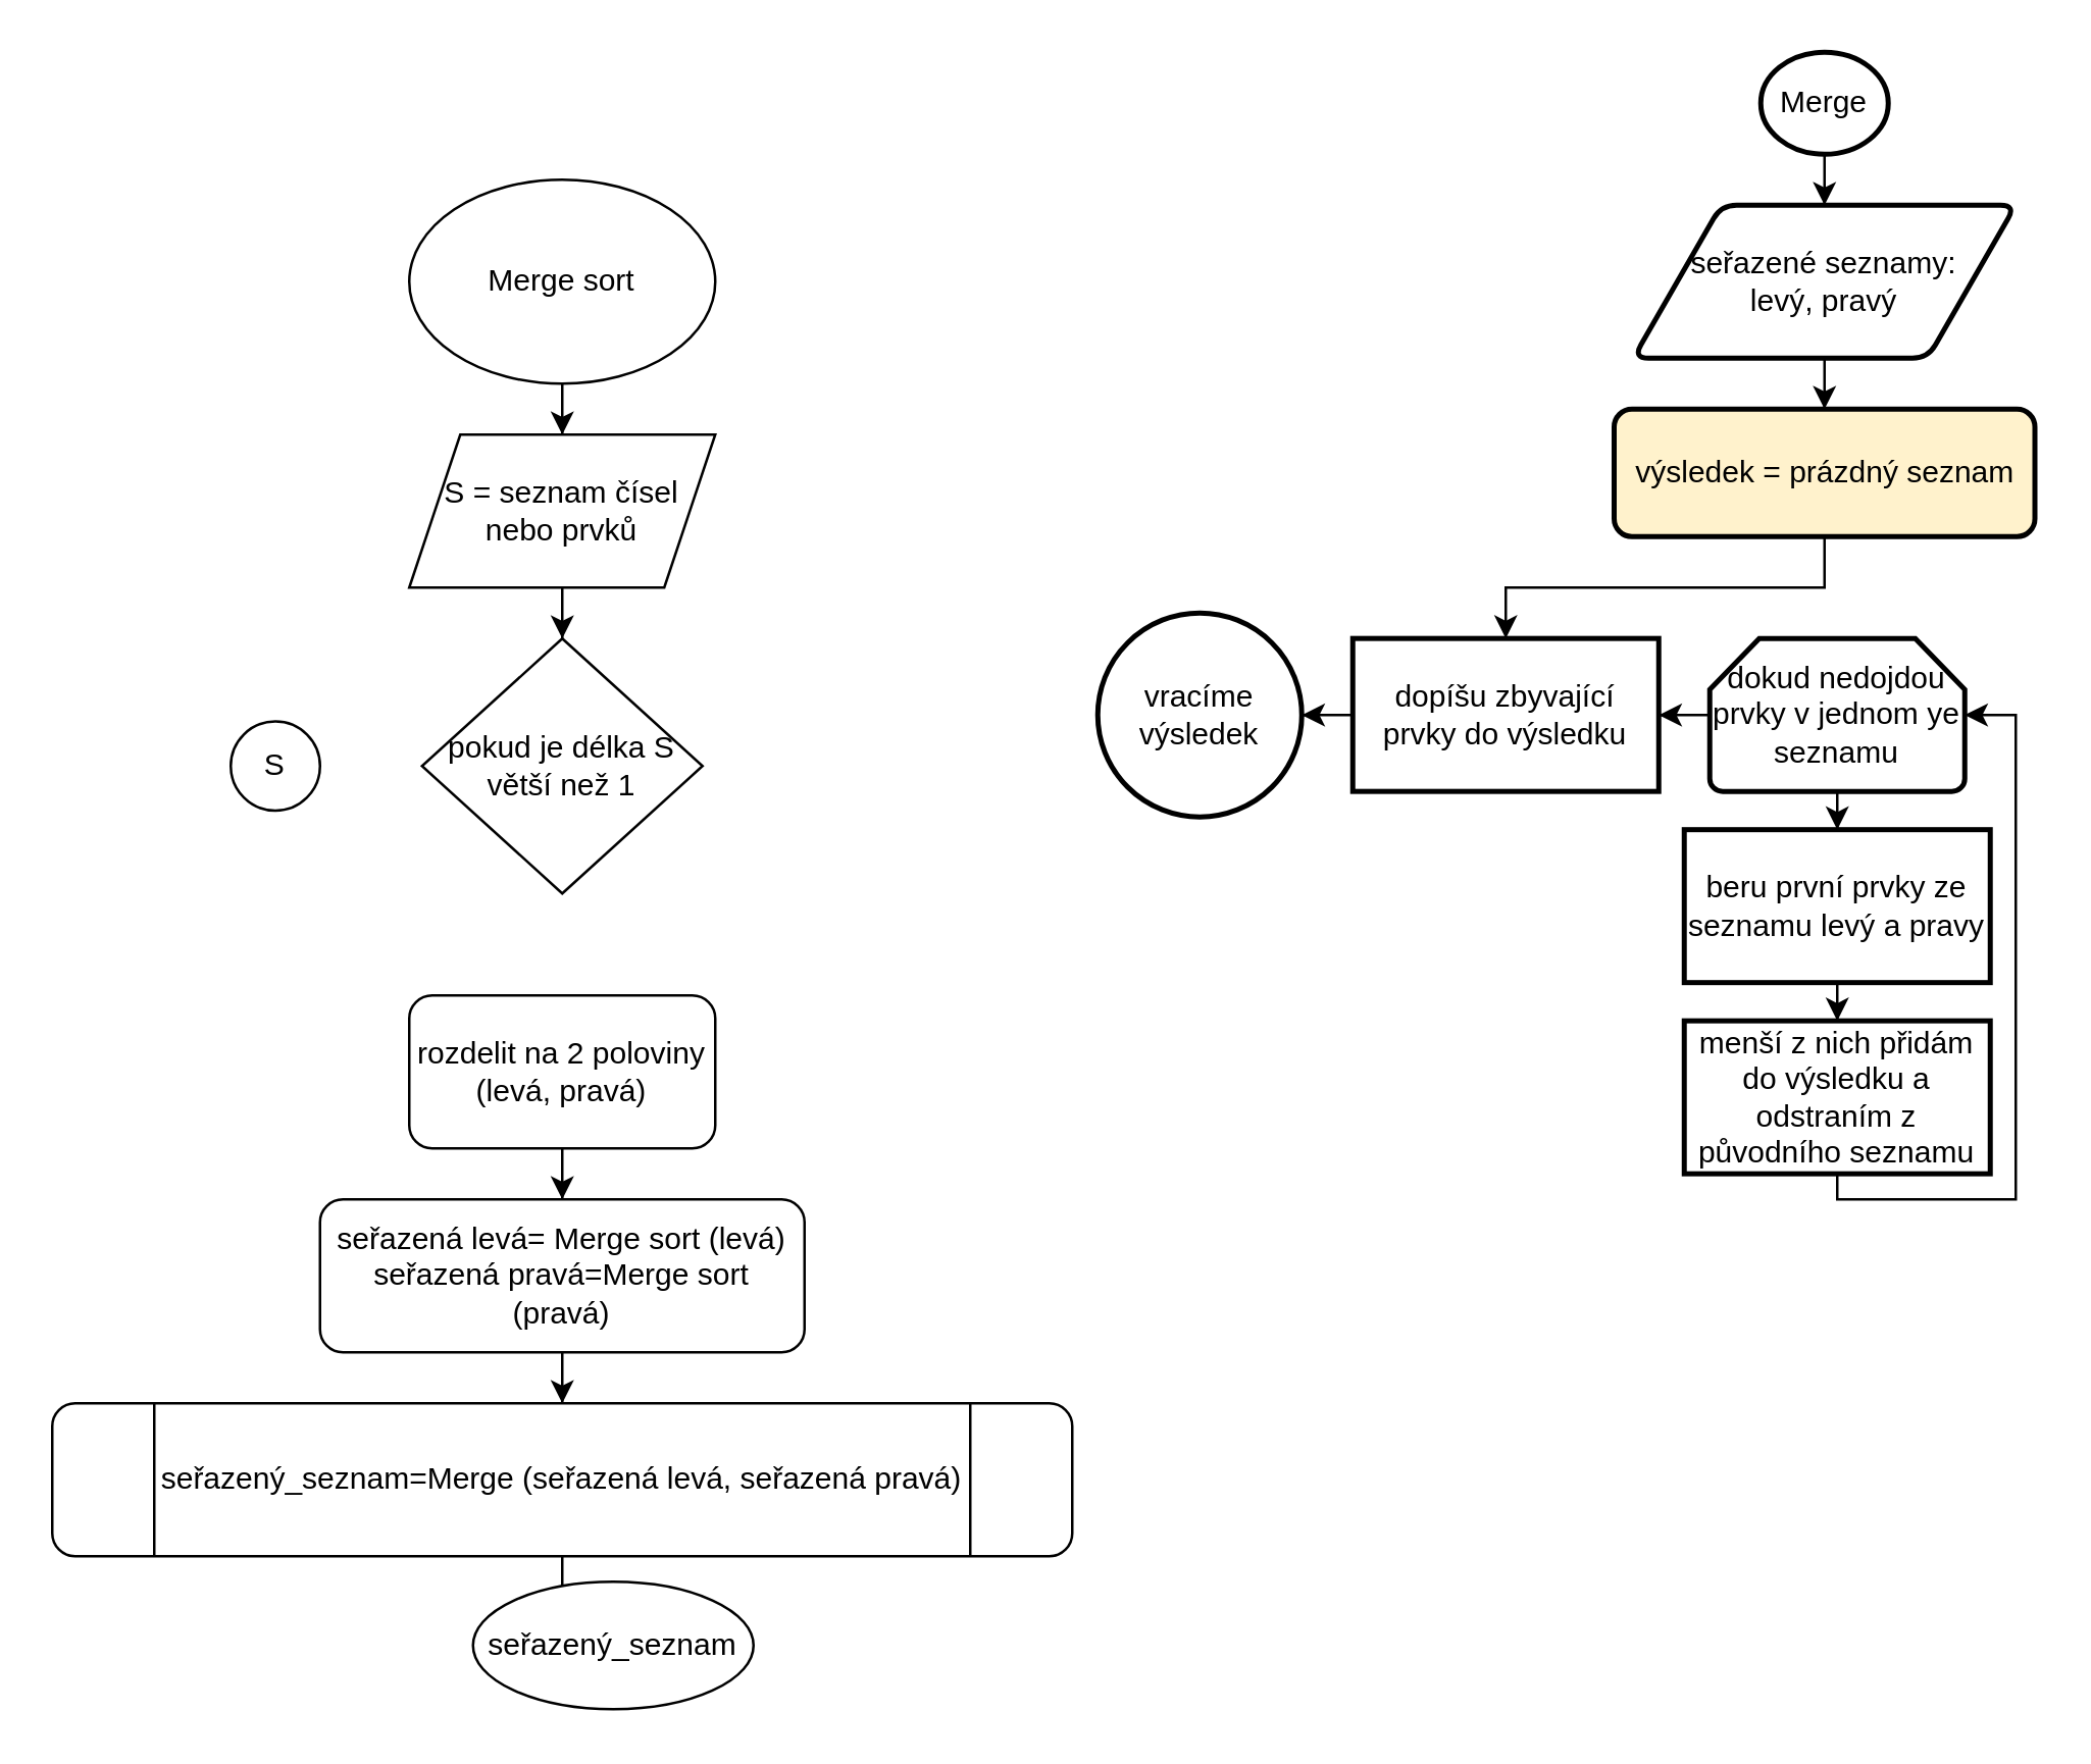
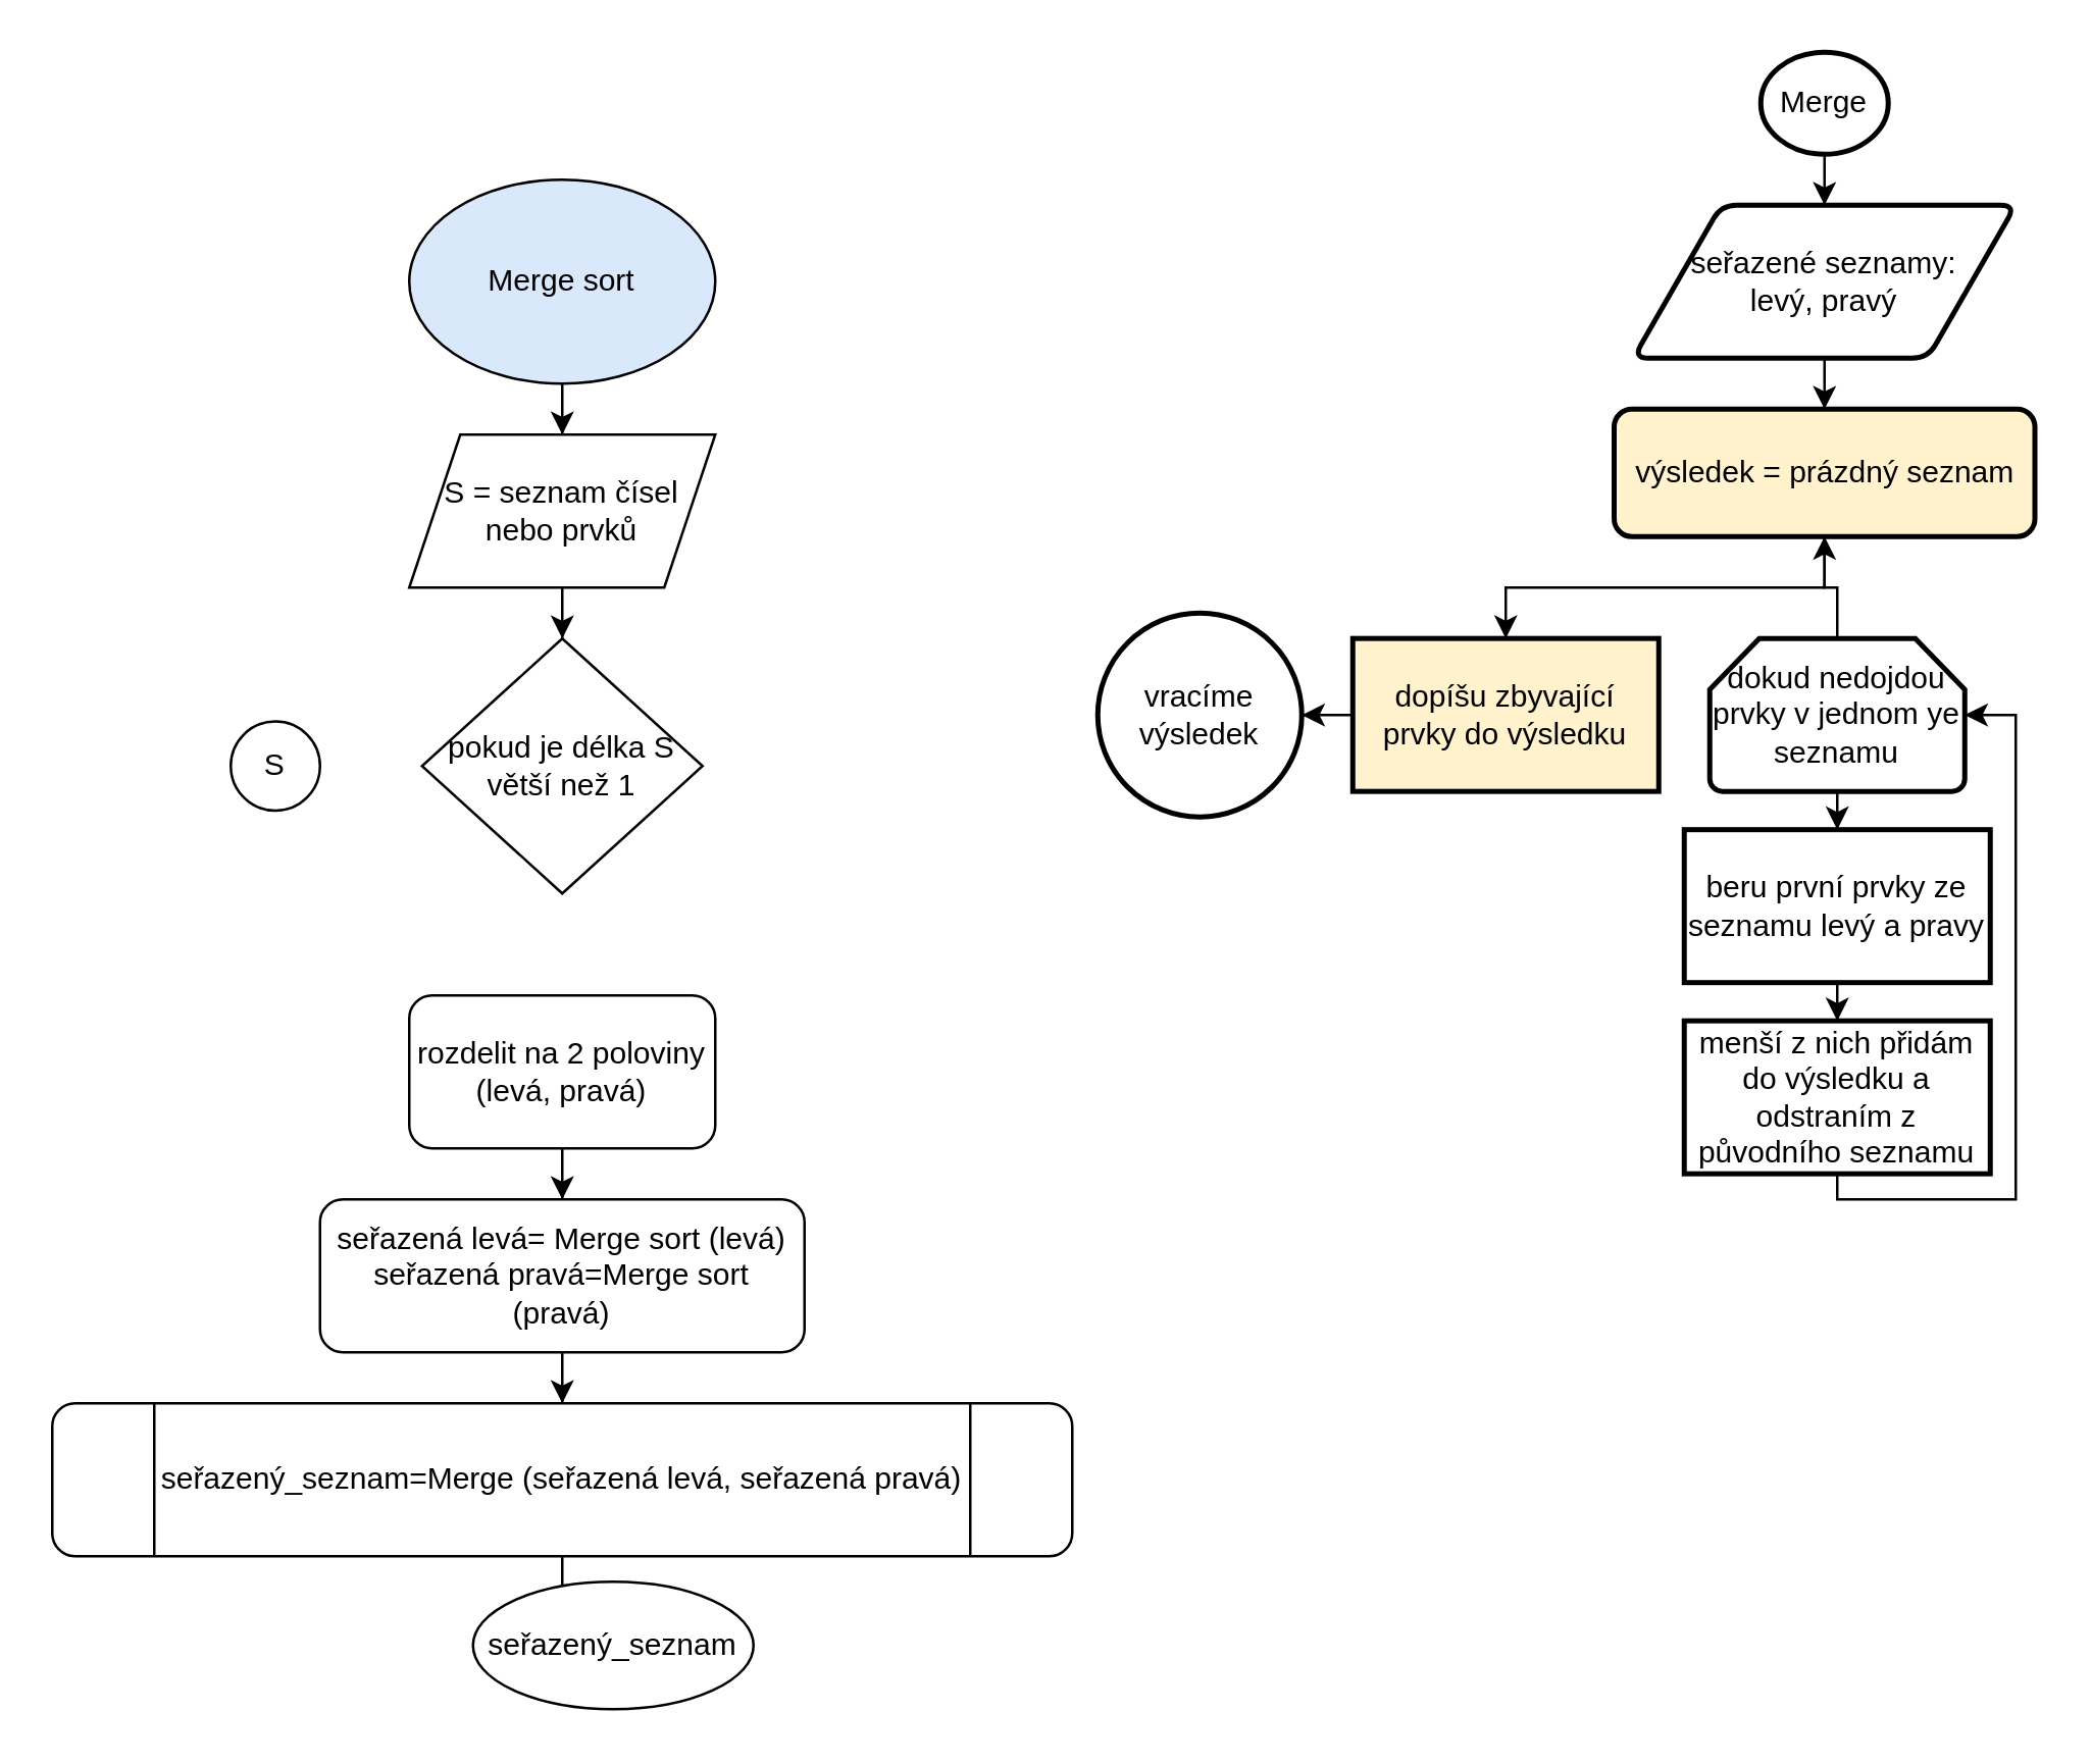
  <mxCell id="0" />
  <mxCell id="1" parent="0" />
  <mxCell id="2" value="" style="edgeStyle=orthogonalEdgeStyle;rounded=0;orthogonalLoop=1;jettySize=auto;html=1;" edge="1" parent="1" source="3" target="5"><mxGeometry relative="1" as="geometry" /></mxCell>
- <mxCell id="3" value="&lt;div&gt;Merge sort&lt;/div&gt;" style="ellipse;whiteSpace=wrap;html=1;" vertex="1" parent="1"><mxGeometry x="160" y="70" width="120" height="80" as="geometry" /></mxCell>
+ <mxCell id="3" value="&lt;div&gt;Merge sort&lt;/div&gt;" style="ellipse;whiteSpace=wrap;html=1;fillColor=#dae8fc;" vertex="1" parent="1"><mxGeometry x="160" y="70" width="120" height="80" as="geometry" /></mxCell>
  <mxCell id="4" style="edgeStyle=orthogonalEdgeStyle;rounded=0;orthogonalLoop=1;jettySize=auto;html=1;entryX=0.5;entryY=0;entryDx=0;entryDy=0;" edge="1" parent="1" source="5" target="6"><mxGeometry relative="1" as="geometry" /></mxCell>
  <mxCell id="5" value="S = seznam čísel nebo prvků" style="shape=parallelogram;perimeter=parallelogramPerimeter;whiteSpace=wrap;html=1;fixedSize=1;" vertex="1" parent="1"><mxGeometry x="160" y="170" width="120" height="60" as="geometry" /></mxCell>
  <mxCell id="6" value="pokud je délka S větší než 1" style="rhombus;whiteSpace=wrap;html=1;" vertex="1" parent="1"><mxGeometry x="165" y="250" width="110" height="100" as="geometry" /></mxCell>
  <mxCell id="7" value="&lt;div&gt;S&lt;/div&gt;" style="ellipse;whiteSpace=wrap;html=1;aspect=fixed;" vertex="1" parent="1"><mxGeometry x="90" y="282.5" width="35" height="35" as="geometry" /></mxCell>
  <mxCell id="8" value="" style="edgeStyle=orthogonalEdgeStyle;rounded=0;orthogonalLoop=1;jettySize=auto;html=1;" edge="1" parent="1" source="9" target="11"><mxGeometry relative="1" as="geometry" /></mxCell>
  <mxCell id="9" value="rozdelit na 2 poloviny (levá, pravá)" style="rounded=1;whiteSpace=wrap;html=1;" vertex="1" parent="1"><mxGeometry x="160" y="390" width="120" height="60" as="geometry" /></mxCell>
  <mxCell id="10" value="" style="edgeStyle=orthogonalEdgeStyle;rounded=0;orthogonalLoop=1;jettySize=auto;html=1;" edge="1" parent="1" source="11" target="13"><mxGeometry relative="1" as="geometry" /></mxCell>
  <mxCell id="11" value="&lt;div&gt;seřazená levá= Merge sort (levá) &lt;br&gt;&lt;/div&gt;&lt;div&gt;seřazená pravá=Merge sort (pravá)&lt;br&gt;&lt;/div&gt;" style="rounded=1;whiteSpace=wrap;html=1;" vertex="1" parent="1"><mxGeometry x="125" y="470" width="190" height="60" as="geometry" /></mxCell>
  <mxCell id="12" value="" style="edgeStyle=orthogonalEdgeStyle;rounded=0;orthogonalLoop=1;jettySize=auto;html=1;" edge="1" parent="1" source="13" target="14"><mxGeometry relative="1" as="geometry" /></mxCell>
  <mxCell id="13" value="seřazený_seznam=Merge (seřazená levá, seřazená pravá)" style="shape=process;whiteSpace=wrap;html=1;backgroundOutline=1;rounded=1;" vertex="1" parent="1"><mxGeometry y="550" width="400" height="60" as="geometry" x="20" /></mxCell>
  <mxCell id="14" value="seřazený_seznam" style="ellipse;whiteSpace=wrap;html=1;rounded=1;" vertex="1" parent="1"><mxGeometry x="185" y="620" width="110" height="50" as="geometry" /></mxCell>
  <mxCell id="15" style="edgeStyle=orthogonalEdgeStyle;rounded=0;orthogonalLoop=1;jettySize=auto;html=1;" edge="1" parent="1" source="16" target="18"><mxGeometry relative="1" as="geometry"><mxPoint x="715" y="60" as="targetPoint" /></mxGeometry></mxCell>
  <mxCell id="16" value="&lt;div&gt;Merge&lt;/div&gt;" style="strokeWidth=2;html=1;shape=mxgraph.flowchart.start_2;whiteSpace=wrap;" vertex="1" parent="1"><mxGeometry x="690" y="20" width="50" height="40" as="geometry" /></mxCell>
  <mxCell id="17" value="" style="edgeStyle=orthogonalEdgeStyle;rounded=0;orthogonalLoop=1;jettySize=auto;html=1;" edge="1" parent="1" source="18" target="30"><mxGeometry relative="1" as="geometry" /></mxCell>
  <mxCell id="18" value="&lt;div&gt;seřazené seznamy:&lt;/div&gt;&lt;div&gt;levý, pravý&lt;/div&gt;" style="shape=parallelogram;html=1;strokeWidth=2;perimeter=parallelogramPerimeter;whiteSpace=wrap;rounded=1;arcSize=12;size=0.23;" vertex="1" parent="1"><mxGeometry x="640" y="80" width="150" height="60" as="geometry" /></mxCell>
  <mxCell id="19" value="" style="edgeStyle=orthogonalEdgeStyle;rounded=0;orthogonalLoop=1;jettySize=auto;html=1;" edge="1" parent="1" source="21" target="23"><mxGeometry relative="1" as="geometry" /></mxCell>
- <mxCell id="20" value="" style="edgeStyle=orthogonalEdgeStyle;rounded=0;orthogonalLoop=1;jettySize=auto;html=1;" edge="1" parent="1" source="21" target="27"><mxGeometry relative="1" as="geometry" /></mxCell>
+ <mxCell id="20" value="" style="edgeStyle=orthogonalEdgeStyle;rounded=0;orthogonalLoop=1;jettySize=auto;html=1;" edge="1" parent="1" source="21" target="30"><mxGeometry relative="1" as="geometry" /></mxCell>
  <mxCell id="21" value="dokud nedojdou prvky v jednom ye seznamu" style="strokeWidth=2;html=1;shape=mxgraph.flowchart.loop_limit;whiteSpace=wrap;" vertex="1" parent="1"><mxGeometry x="670" y="249.97" width="100" height="60" as="geometry" /></mxCell>
  <mxCell id="22" value="" style="edgeStyle=orthogonalEdgeStyle;rounded=0;orthogonalLoop=1;jettySize=auto;html=1;" edge="1" parent="1" source="23" target="24"><mxGeometry relative="1" as="geometry" /></mxCell>
  <mxCell id="23" value="beru první prvky ze seznamu levý a pravy" style="whiteSpace=wrap;html=1;strokeWidth=2;" vertex="1" parent="1"><mxGeometry x="660" y="324.97" width="120" height="60" as="geometry" /></mxCell>
  <mxCell id="24" value="menší z nich přidám do výsledku a odstraním z původního seznamu" style="whiteSpace=wrap;html=1;strokeWidth=2;" vertex="1" parent="1"><mxGeometry x="660" y="399.97" width="120" height="60" as="geometry" /></mxCell>
  <mxCell id="25" style="edgeStyle=orthogonalEdgeStyle;rounded=0;orthogonalLoop=1;jettySize=auto;html=1;entryX=1;entryY=0.5;entryDx=0;entryDy=0;entryPerimeter=0;" edge="1" parent="1" source="24" target="21"><mxGeometry relative="1" as="geometry"><Array as="points"><mxPoint x="720" y="469.97" /><mxPoint x="790" y="469.97" /><mxPoint x="790" y="279.97" /></Array></mxGeometry></mxCell>
  <mxCell id="26" value="" style="edgeStyle=orthogonalEdgeStyle;rounded=0;orthogonalLoop=1;jettySize=auto;html=1;" edge="1" parent="1" source="27" target="28"><mxGeometry relative="1" as="geometry"><mxPoint x="510" y="279.999" as="targetPoint" /></mxGeometry></mxCell>
- <mxCell id="27" value="dopíšu zbyvající prvky do výsledku" style="whiteSpace=wrap;html=1;strokeWidth=2;" vertex="1" parent="1"><mxGeometry x="530" y="249.97" width="120" height="60" as="geometry" /></mxCell>
+ <mxCell id="27" value="dopíšu zbyvající prvky do výsledku" style="whiteSpace=wrap;html=1;strokeWidth=2;fillColor=#fff2cc;" vertex="1" parent="1"><mxGeometry x="530" y="249.97" width="120" height="60" as="geometry" /></mxCell>
  <mxCell id="28" value="vracíme výsledek" style="ellipse;whiteSpace=wrap;html=1;strokeWidth=2;" vertex="1" parent="1"><mxGeometry x="430" y="239.97" width="80" height="80" as="geometry" /></mxCell>
  <mxCell id="29" value="" style="edgeStyle=orthogonalEdgeStyle;rounded=0;orthogonalLoop=1;jettySize=auto;html=1;" edge="1" parent="1" source="30" target="27"><mxGeometry relative="1" as="geometry" /></mxCell>
  <mxCell id="30" value="výsledek = prázdný seznam" style="rounded=1;whiteSpace=wrap;html=1;absoluteArcSize=1;arcSize=14;strokeWidth=2;fillColor=#fff2cc;" vertex="1" parent="1"><mxGeometry x="632.5" y="160" width="165" height="50" as="geometry" /></mxCell>
